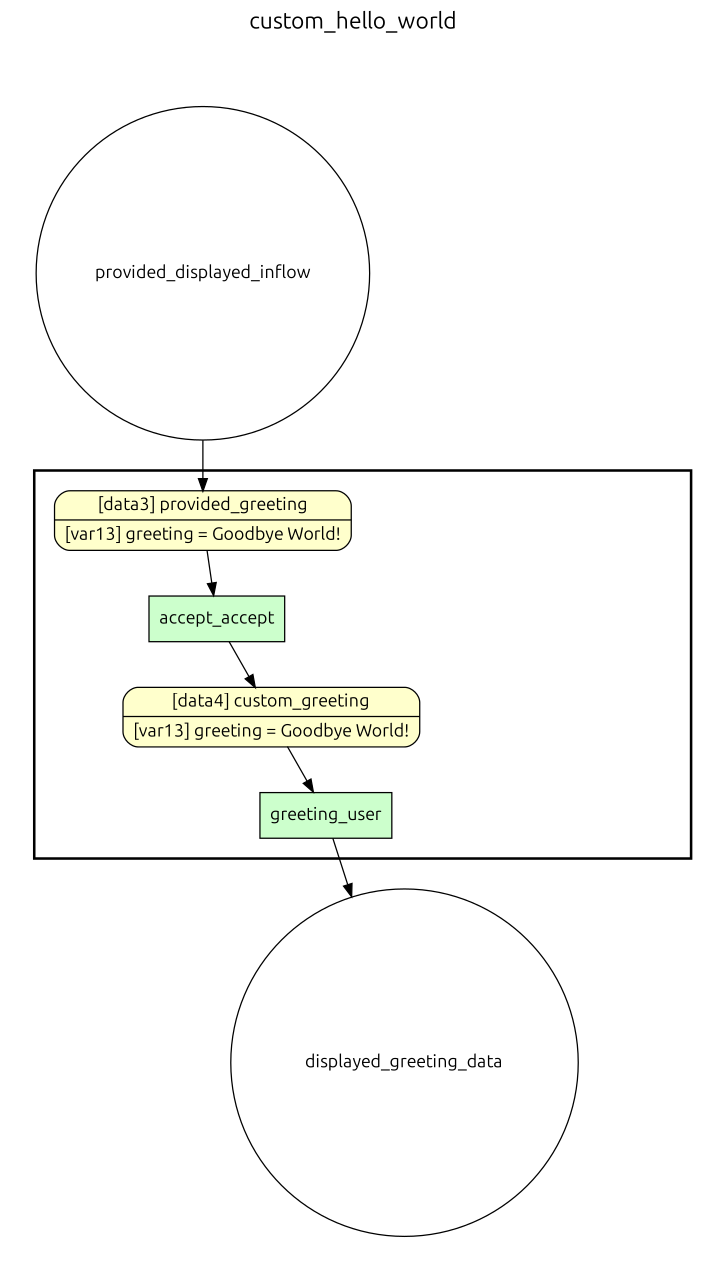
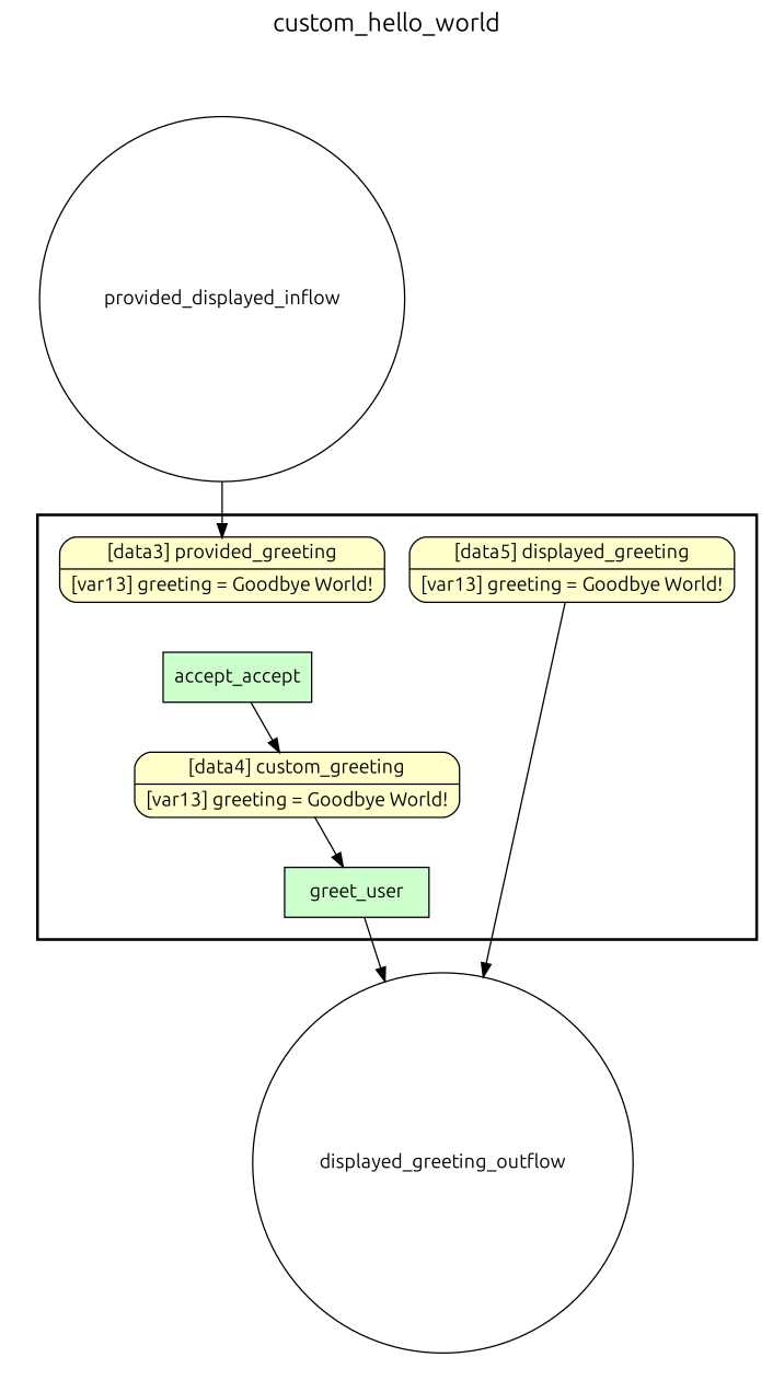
  digraph {
    fontname=Ubuntu
    fontsize=18
    label=custom_hello_world
    labelloc=t
    rankdir=TB
    node [fillcolor="#FFFFCC" fontname=Ubuntu peripheries=1 shape=record style="rounded,filled"]
    edge [fontname=Ubuntu]
    n1 [fillcolor="#CCFFCC" label=accept_accept shape=box style=filled]
-   greet_user [fillcolor="#CCFFCC" shape=box style=filled label=greeting_user]
+   greet_user [fillcolor="#CCFFCC" shape=box style=filled]
+   n3 [label="{<f0> [data5] displayed_greeting |<f1> [var13] greeting = Goodbye World!}" rankdir=LR]
    n4 [label="{<f0> [data4] custom_greeting |<f1> [var13] greeting = Goodbye World!}" rankdir=LR]
    n5 [label="{<f0> [data3] provided_greeting |<f1> [var13] greeting = Goodbye World!}" rankdir=LR]
-   displayed_greeting_outflow [fillcolor="#FFFFFF" shape=circle width=0.2 label=displayed_greeting_data style=""]
+   displayed_greeting_outflow [fillcolor="#FFFFFF" shape=circle width=0.2 style=""]
    n7 [fillcolor="#FFFFFF" label=provided_displayed_inflow shape=circle width=0.2 style=""]
    subgraph cluster_1 {
      color=black
      label=""
      penwidth=2
      subgraph cluster_2 {
        color=white
        label=""
        penwidth=2
        n1
        greet_user
+       n3
        n4
        n5
      }
    }
    subgraph cluster_3 {
      color=white
      label=""
      penwidth=2
      subgraph cluster_4 {
        color=white
        label=""
        penwidth=2
        displayed_greeting_outflow
      }
    }
    subgraph cluster_5 {
      color=white
      label=""
      penwidth=2
      subgraph cluster_6 {
        color=white
        label=""
        penwidth=2
        n7
      }
    }
    n1 -> n4
    greet_user -> displayed_greeting_outflow
+   n3 -> displayed_greeting_outflow
    n4 -> greet_user
-   n5 -> n1
    n7 -> n5
  }
